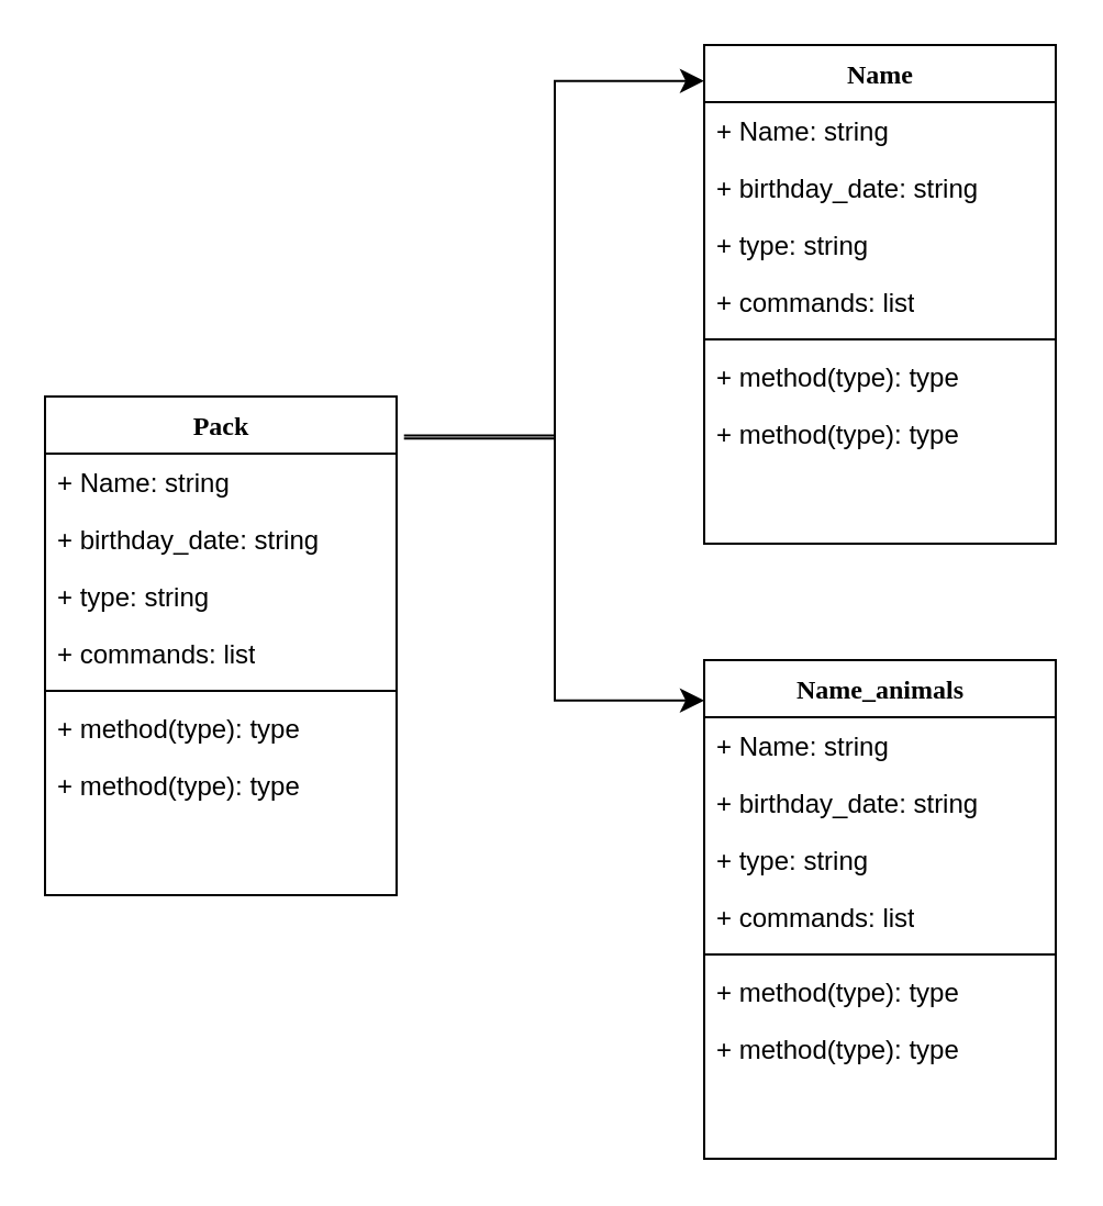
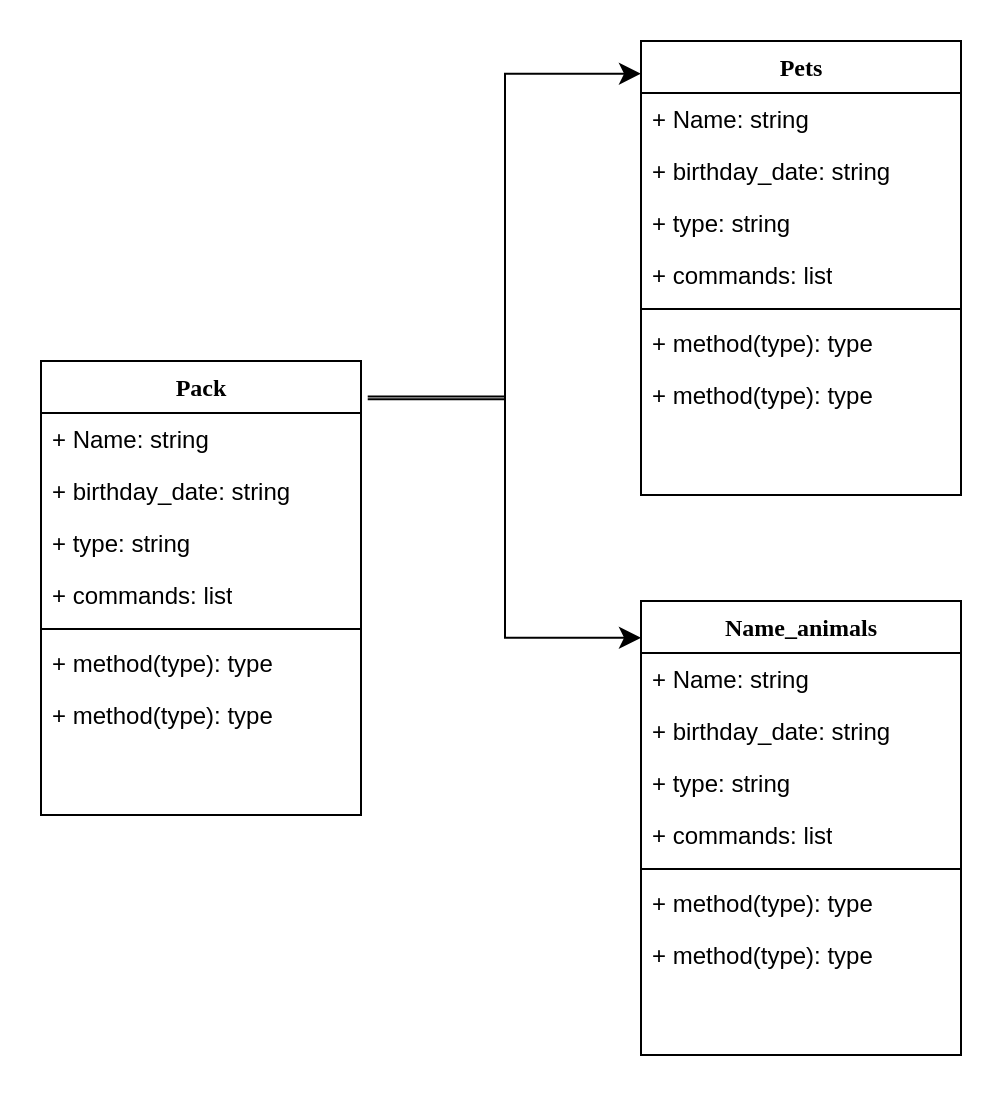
  <mxCell id="0" />
  <mxCell id="1" parent="0" />
  <mxCell id="2" value="Pack" style="swimlane;html=1;fontStyle=1;align=center;verticalAlign=top;childLayout=stackLayout;horizontal=1;startSize=26;horizontalStack=0;resizeParent=1;resizeLast=0;collapsible=1;marginBottom=0;swimlaneFillColor=#ffffff;rounded=0;shadow=0;comic=0;labelBackgroundColor=none;strokeWidth=1;fillColor=none;fontFamily=Verdana;fontSize=12" parent="1" vertex="1"><mxGeometry x="20" y="180" width="160" height="227" as="geometry" /></mxCell>
  <mxCell id="3" value="+ Name: string" style="text;html=1;strokeColor=none;fillColor=none;align=left;verticalAlign=top;spacingLeft=4;spacingRight=4;whiteSpace=wrap;overflow=hidden;rotatable=0;points=[[0,0.5],[1,0.5]];portConstraint=eastwest;" parent="2" vertex="1"><mxGeometry y="26" width="160" height="26" as="geometry" /></mxCell>
  <mxCell id="4" value="+ birthday_date: string" style="text;html=1;strokeColor=none;fillColor=none;align=left;verticalAlign=top;spacingLeft=4;spacingRight=4;whiteSpace=wrap;overflow=hidden;rotatable=0;points=[[0,0.5],[1,0.5]];portConstraint=eastwest;" parent="2" vertex="1"><mxGeometry y="52" width="160" height="26" as="geometry" /></mxCell>
  <mxCell id="5" value="+ type: string" style="text;html=1;strokeColor=none;fillColor=none;align=left;verticalAlign=top;spacingLeft=4;spacingRight=4;whiteSpace=wrap;overflow=hidden;rotatable=0;points=[[0,0.5],[1,0.5]];portConstraint=eastwest;" parent="2" vertex="1"><mxGeometry y="78" width="160" height="26" as="geometry" /></mxCell>
  <mxCell id="6" value="+ commands: list" style="text;html=1;strokeColor=none;fillColor=none;align=left;verticalAlign=top;spacingLeft=4;spacingRight=4;whiteSpace=wrap;overflow=hidden;rotatable=0;points=[[0,0.5],[1,0.5]];portConstraint=eastwest;" vertex="1" parent="2"><mxGeometry y="104" width="160" height="26" as="geometry" /></mxCell>
  <mxCell id="7" value="" style="line;html=1;strokeWidth=1;fillColor=none;align=left;verticalAlign=middle;spacingTop=-1;spacingLeft=3;spacingRight=3;rotatable=0;labelPosition=right;points=[];portConstraint=eastwest;" parent="2" vertex="1"><mxGeometry y="130" width="160" height="8" as="geometry" /></mxCell>
  <mxCell id="8" value="+ method(type): type" style="text;html=1;strokeColor=none;fillColor=none;align=left;verticalAlign=top;spacingLeft=4;spacingRight=4;whiteSpace=wrap;overflow=hidden;rotatable=0;points=[[0,0.5],[1,0.5]];portConstraint=eastwest;" parent="2" vertex="1"><mxGeometry y="138" width="160" height="26" as="geometry" /></mxCell>
  <mxCell id="9" value="+ method(type): type" style="text;html=1;strokeColor=none;fillColor=none;align=left;verticalAlign=top;spacingLeft=4;spacingRight=4;whiteSpace=wrap;overflow=hidden;rotatable=0;points=[[0,0.5],[1,0.5]];portConstraint=eastwest;" parent="2" vertex="1"><mxGeometry y="164" width="160" height="26" as="geometry" /></mxCell>
  <mxCell id="10" value="" style="edgeStyle=elbowEdgeStyle;elbow=horizontal;endArrow=classic;html=1;curved=0;rounded=0;endSize=8;startSize=8;entryX=0;entryY=0.072;entryDx=0;entryDy=0;entryPerimeter=0;exitX=1.021;exitY=0.084;exitDx=0;exitDy=0;exitPerimeter=0;" edge="1" parent="1" source="2"><mxGeometry width="50" height="50" relative="1" as="geometry"><mxPoint x="180" y="300" as="sourcePoint" /><mxPoint x="320" y="36.344" as="targetPoint" /></mxGeometry></mxCell>
  <mxCell id="11" value="" style="edgeStyle=elbowEdgeStyle;elbow=horizontal;endArrow=classic;html=1;curved=0;rounded=0;endSize=8;startSize=8;entryX=0;entryY=0.081;entryDx=0;entryDy=0;entryPerimeter=0;exitX=1.021;exitY=0.078;exitDx=0;exitDy=0;exitPerimeter=0;" edge="1" parent="1" source="2"><mxGeometry width="50" height="50" relative="1" as="geometry"><mxPoint x="180" y="300" as="sourcePoint" /><mxPoint x="320" y="318.387" as="targetPoint" /></mxGeometry></mxCell>
- <mxCell id="12" value="Name" style="swimlane;html=1;fontStyle=1;align=center;verticalAlign=top;childLayout=stackLayout;horizontal=1;startSize=26;horizontalStack=0;resizeParent=1;resizeLast=0;collapsible=1;marginBottom=0;swimlaneFillColor=#ffffff;rounded=0;shadow=0;comic=0;labelBackgroundColor=none;strokeWidth=1;fillColor=none;fontFamily=Verdana;fontSize=12" vertex="1" parent="1"><mxGeometry x="320" y="20" width="160" height="227" as="geometry" /></mxCell>
+ <mxCell id="12" value="Pets" style="swimlane;html=1;fontStyle=1;align=center;verticalAlign=top;childLayout=stackLayout;horizontal=1;startSize=26;horizontalStack=0;resizeParent=1;resizeLast=0;collapsible=1;marginBottom=0;swimlaneFillColor=#ffffff;rounded=0;shadow=0;comic=0;labelBackgroundColor=none;strokeWidth=1;fillColor=none;fontFamily=Verdana;fontSize=12" vertex="1" parent="1"><mxGeometry x="320" y="20" width="160" height="227" as="geometry" /></mxCell>
  <mxCell id="13" value="+ Name: string" style="text;html=1;strokeColor=none;fillColor=none;align=left;verticalAlign=top;spacingLeft=4;spacingRight=4;whiteSpace=wrap;overflow=hidden;rotatable=0;points=[[0,0.5],[1,0.5]];portConstraint=eastwest;" vertex="1" parent="12"><mxGeometry y="26" width="160" height="26" as="geometry" /></mxCell>
  <mxCell id="14" value="+ birthday_date: string" style="text;html=1;strokeColor=none;fillColor=none;align=left;verticalAlign=top;spacingLeft=4;spacingRight=4;whiteSpace=wrap;overflow=hidden;rotatable=0;points=[[0,0.5],[1,0.5]];portConstraint=eastwest;" vertex="1" parent="12"><mxGeometry y="52" width="160" height="26" as="geometry" /></mxCell>
  <mxCell id="15" value="+ type: string" style="text;html=1;strokeColor=none;fillColor=none;align=left;verticalAlign=top;spacingLeft=4;spacingRight=4;whiteSpace=wrap;overflow=hidden;rotatable=0;points=[[0,0.5],[1,0.5]];portConstraint=eastwest;" vertex="1" parent="12"><mxGeometry y="78" width="160" height="26" as="geometry" /></mxCell>
  <mxCell id="16" value="+ commands: list" style="text;html=1;strokeColor=none;fillColor=none;align=left;verticalAlign=top;spacingLeft=4;spacingRight=4;whiteSpace=wrap;overflow=hidden;rotatable=0;points=[[0,0.5],[1,0.5]];portConstraint=eastwest;" vertex="1" parent="12"><mxGeometry y="104" width="160" height="26" as="geometry" /></mxCell>
  <mxCell id="17" value="" style="line;html=1;strokeWidth=1;fillColor=none;align=left;verticalAlign=middle;spacingTop=-1;spacingLeft=3;spacingRight=3;rotatable=0;labelPosition=right;points=[];portConstraint=eastwest;" vertex="1" parent="12"><mxGeometry y="130" width="160" height="8" as="geometry" /></mxCell>
  <mxCell id="18" value="+ method(type): type" style="text;html=1;strokeColor=none;fillColor=none;align=left;verticalAlign=top;spacingLeft=4;spacingRight=4;whiteSpace=wrap;overflow=hidden;rotatable=0;points=[[0,0.5],[1,0.5]];portConstraint=eastwest;" vertex="1" parent="12"><mxGeometry y="138" width="160" height="26" as="geometry" /></mxCell>
  <mxCell id="19" value="+ method(type): type" style="text;html=1;strokeColor=none;fillColor=none;align=left;verticalAlign=top;spacingLeft=4;spacingRight=4;whiteSpace=wrap;overflow=hidden;rotatable=0;points=[[0,0.5],[1,0.5]];portConstraint=eastwest;" vertex="1" parent="12"><mxGeometry y="164" width="160" height="26" as="geometry" /></mxCell>
  <mxCell id="20" value="Name_animals" style="swimlane;html=1;fontStyle=1;align=center;verticalAlign=top;childLayout=stackLayout;horizontal=1;startSize=26;horizontalStack=0;resizeParent=1;resizeLast=0;collapsible=1;marginBottom=0;swimlaneFillColor=#ffffff;rounded=0;shadow=0;comic=0;labelBackgroundColor=none;strokeWidth=1;fillColor=none;fontFamily=Verdana;fontSize=12" vertex="1" parent="1"><mxGeometry x="320" y="300" width="160" height="227" as="geometry" /></mxCell>
  <mxCell id="21" value="+ Name: string" style="text;html=1;strokeColor=none;fillColor=none;align=left;verticalAlign=top;spacingLeft=4;spacingRight=4;whiteSpace=wrap;overflow=hidden;rotatable=0;points=[[0,0.5],[1,0.5]];portConstraint=eastwest;" vertex="1" parent="20"><mxGeometry y="26" width="160" height="26" as="geometry" /></mxCell>
  <mxCell id="22" value="+ birthday_date: string" style="text;html=1;strokeColor=none;fillColor=none;align=left;verticalAlign=top;spacingLeft=4;spacingRight=4;whiteSpace=wrap;overflow=hidden;rotatable=0;points=[[0,0.5],[1,0.5]];portConstraint=eastwest;" vertex="1" parent="20"><mxGeometry y="52" width="160" height="26" as="geometry" /></mxCell>
  <mxCell id="23" value="+ type: string" style="text;html=1;strokeColor=none;fillColor=none;align=left;verticalAlign=top;spacingLeft=4;spacingRight=4;whiteSpace=wrap;overflow=hidden;rotatable=0;points=[[0,0.5],[1,0.5]];portConstraint=eastwest;" vertex="1" parent="20"><mxGeometry y="78" width="160" height="26" as="geometry" /></mxCell>
  <mxCell id="24" value="+ commands: list" style="text;html=1;strokeColor=none;fillColor=none;align=left;verticalAlign=top;spacingLeft=4;spacingRight=4;whiteSpace=wrap;overflow=hidden;rotatable=0;points=[[0,0.5],[1,0.5]];portConstraint=eastwest;" vertex="1" parent="20"><mxGeometry y="104" width="160" height="26" as="geometry" /></mxCell>
  <mxCell id="25" value="" style="line;html=1;strokeWidth=1;fillColor=none;align=left;verticalAlign=middle;spacingTop=-1;spacingLeft=3;spacingRight=3;rotatable=0;labelPosition=right;points=[];portConstraint=eastwest;" vertex="1" parent="20"><mxGeometry y="130" width="160" height="8" as="geometry" /></mxCell>
  <mxCell id="26" value="+ method(type): type" style="text;html=1;strokeColor=none;fillColor=none;align=left;verticalAlign=top;spacingLeft=4;spacingRight=4;whiteSpace=wrap;overflow=hidden;rotatable=0;points=[[0,0.5],[1,0.5]];portConstraint=eastwest;" vertex="1" parent="20"><mxGeometry y="138" width="160" height="26" as="geometry" /></mxCell>
  <mxCell id="27" value="+ method(type): type" style="text;html=1;strokeColor=none;fillColor=none;align=left;verticalAlign=top;spacingLeft=4;spacingRight=4;whiteSpace=wrap;overflow=hidden;rotatable=0;points=[[0,0.5],[1,0.5]];portConstraint=eastwest;" vertex="1" parent="20"><mxGeometry y="164" width="160" height="26" as="geometry" /></mxCell>
